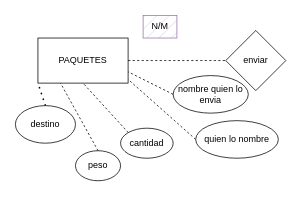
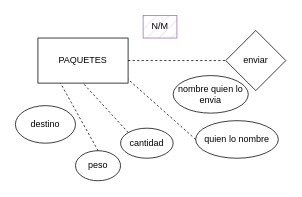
  <mxCell id="0" />
  <mxCell id="1" parent="0" />
  <mxCell id="2" value="PAQUETES" style="rounded=0;whiteSpace=wrap;html=1;" vertex="1" parent="1"><mxGeometry x="50" y="50" width="120" height="60" as="geometry" /></mxCell>
  <mxCell id="3" value="enviar" style="rhombus;whiteSpace=wrap;html=1;" vertex="1" parent="1"><mxGeometry x="300" y="40" width="80" height="80" as="geometry" /></mxCell>
  <mxCell id="4" value="" style="endArrow=none;dashed=1;html=1;rounded=0;exitX=1;exitY=0.5;exitDx=0;exitDy=0;entryX=0;entryY=0.5;entryDx=0;entryDy=0;" edge="1" parent="1" source="2" target="3"><mxGeometry width="50" height="50" relative="1" as="geometry"><mxPoint x="340" y="340" as="sourcePoint" /><mxPoint x="390" y="290" as="targetPoint" /><Array as="points" /></mxGeometry></mxCell>
  <mxCell id="5" value="N/M" style="text;html=1;align=center;verticalAlign=middle;whiteSpace=wrap;rounded=0;fillColor=#e1d5e7;strokeColor=#9673a6;fillStyle=hatch;" vertex="1" parent="1"><mxGeometry x="190" y="20" width="45" height="30" as="geometry" /></mxCell>
  <mxCell id="6" value="destino" style="ellipse;whiteSpace=wrap;html=1;" vertex="1" parent="1"><mxGeometry x="20" y="140" width="80" height="50" as="geometry" /></mxCell>
  <mxCell id="7" value="nombre quien lo envia" style="ellipse;whiteSpace=wrap;html=1;" vertex="1" parent="1"><mxGeometry x="230" y="100" width="100" height="50" as="geometry" /></mxCell>
  <mxCell id="8" value="cantidad" style="ellipse;whiteSpace=wrap;html=1;" vertex="1" parent="1"><mxGeometry x="160" y="170" width="70" height="40" as="geometry" /></mxCell>
  <mxCell id="9" value="peso" style="ellipse;whiteSpace=wrap;html=1;" vertex="1" parent="1"><mxGeometry x="100" y="200" width="60" height="40" as="geometry" /></mxCell>
- <mxCell id="10" value="" style="endArrow=none;dashed=1;html=1;dashPattern=1 3;strokeWidth=2;rounded=0;exitX=0.5;exitY=0;exitDx=0;exitDy=0;entryX=0;entryY=1;entryDx=0;entryDy=0;" edge="1" parent="1" source="6" target="2"><mxGeometry width="50" height="50" relative="1" as="geometry"><mxPoint x="260" y="290" as="sourcePoint" /><mxPoint x="340" y="280" as="targetPoint" /></mxGeometry></mxCell>
  <mxCell id="11" value="" style="endArrow=none;dashed=1;html=1;rounded=0;exitX=0.5;exitY=0;exitDx=0;exitDy=0;entryX=0.25;entryY=1;entryDx=0;entryDy=0;" edge="1" parent="1" source="9" target="2"><mxGeometry width="50" height="50" relative="1" as="geometry"><mxPoint x="290" y="130" as="sourcePoint" /><mxPoint x="340" y="80" as="targetPoint" /></mxGeometry></mxCell>
  <mxCell id="12" value="" style="endArrow=none;dashed=1;html=1;rounded=0;exitX=0;exitY=0;exitDx=0;exitDy=0;entryX=0.5;entryY=1;entryDx=0;entryDy=0;" edge="1" parent="1" source="8" target="2"><mxGeometry width="50" height="50" relative="1" as="geometry"><mxPoint x="290" y="130" as="sourcePoint" /><mxPoint x="340" y="80" as="targetPoint" /></mxGeometry></mxCell>
  <mxCell id="13" value="quien lo nombre" style="ellipse;whiteSpace=wrap;html=1;" vertex="1" parent="1"><mxGeometry x="260" y="160" width="110" height="50" as="geometry" /></mxCell>
  <mxCell id="14" value="" style="endArrow=none;dashed=1;html=1;rounded=0;exitX=0;exitY=0.5;exitDx=0;exitDy=0;" edge="1" parent="1" source="13"><mxGeometry width="50" height="50" relative="1" as="geometry"><mxPoint x="90" y="210" as="sourcePoint" /><mxPoint x="170" y="105" as="targetPoint" /></mxGeometry></mxCell>
- <mxCell id="15" value="" style="endArrow=none;dashed=1;html=1;rounded=0;exitX=0;exitY=0.5;exitDx=0;exitDy=0;entryX=1;entryY=0.75;entryDx=0;entryDy=0;" edge="1" parent="1" source="7" target="2"><mxGeometry width="50" height="50" relative="1" as="geometry"><mxPoint x="290" y="130" as="sourcePoint" /><mxPoint x="340" y="80" as="targetPoint" /></mxGeometry></mxCell>
